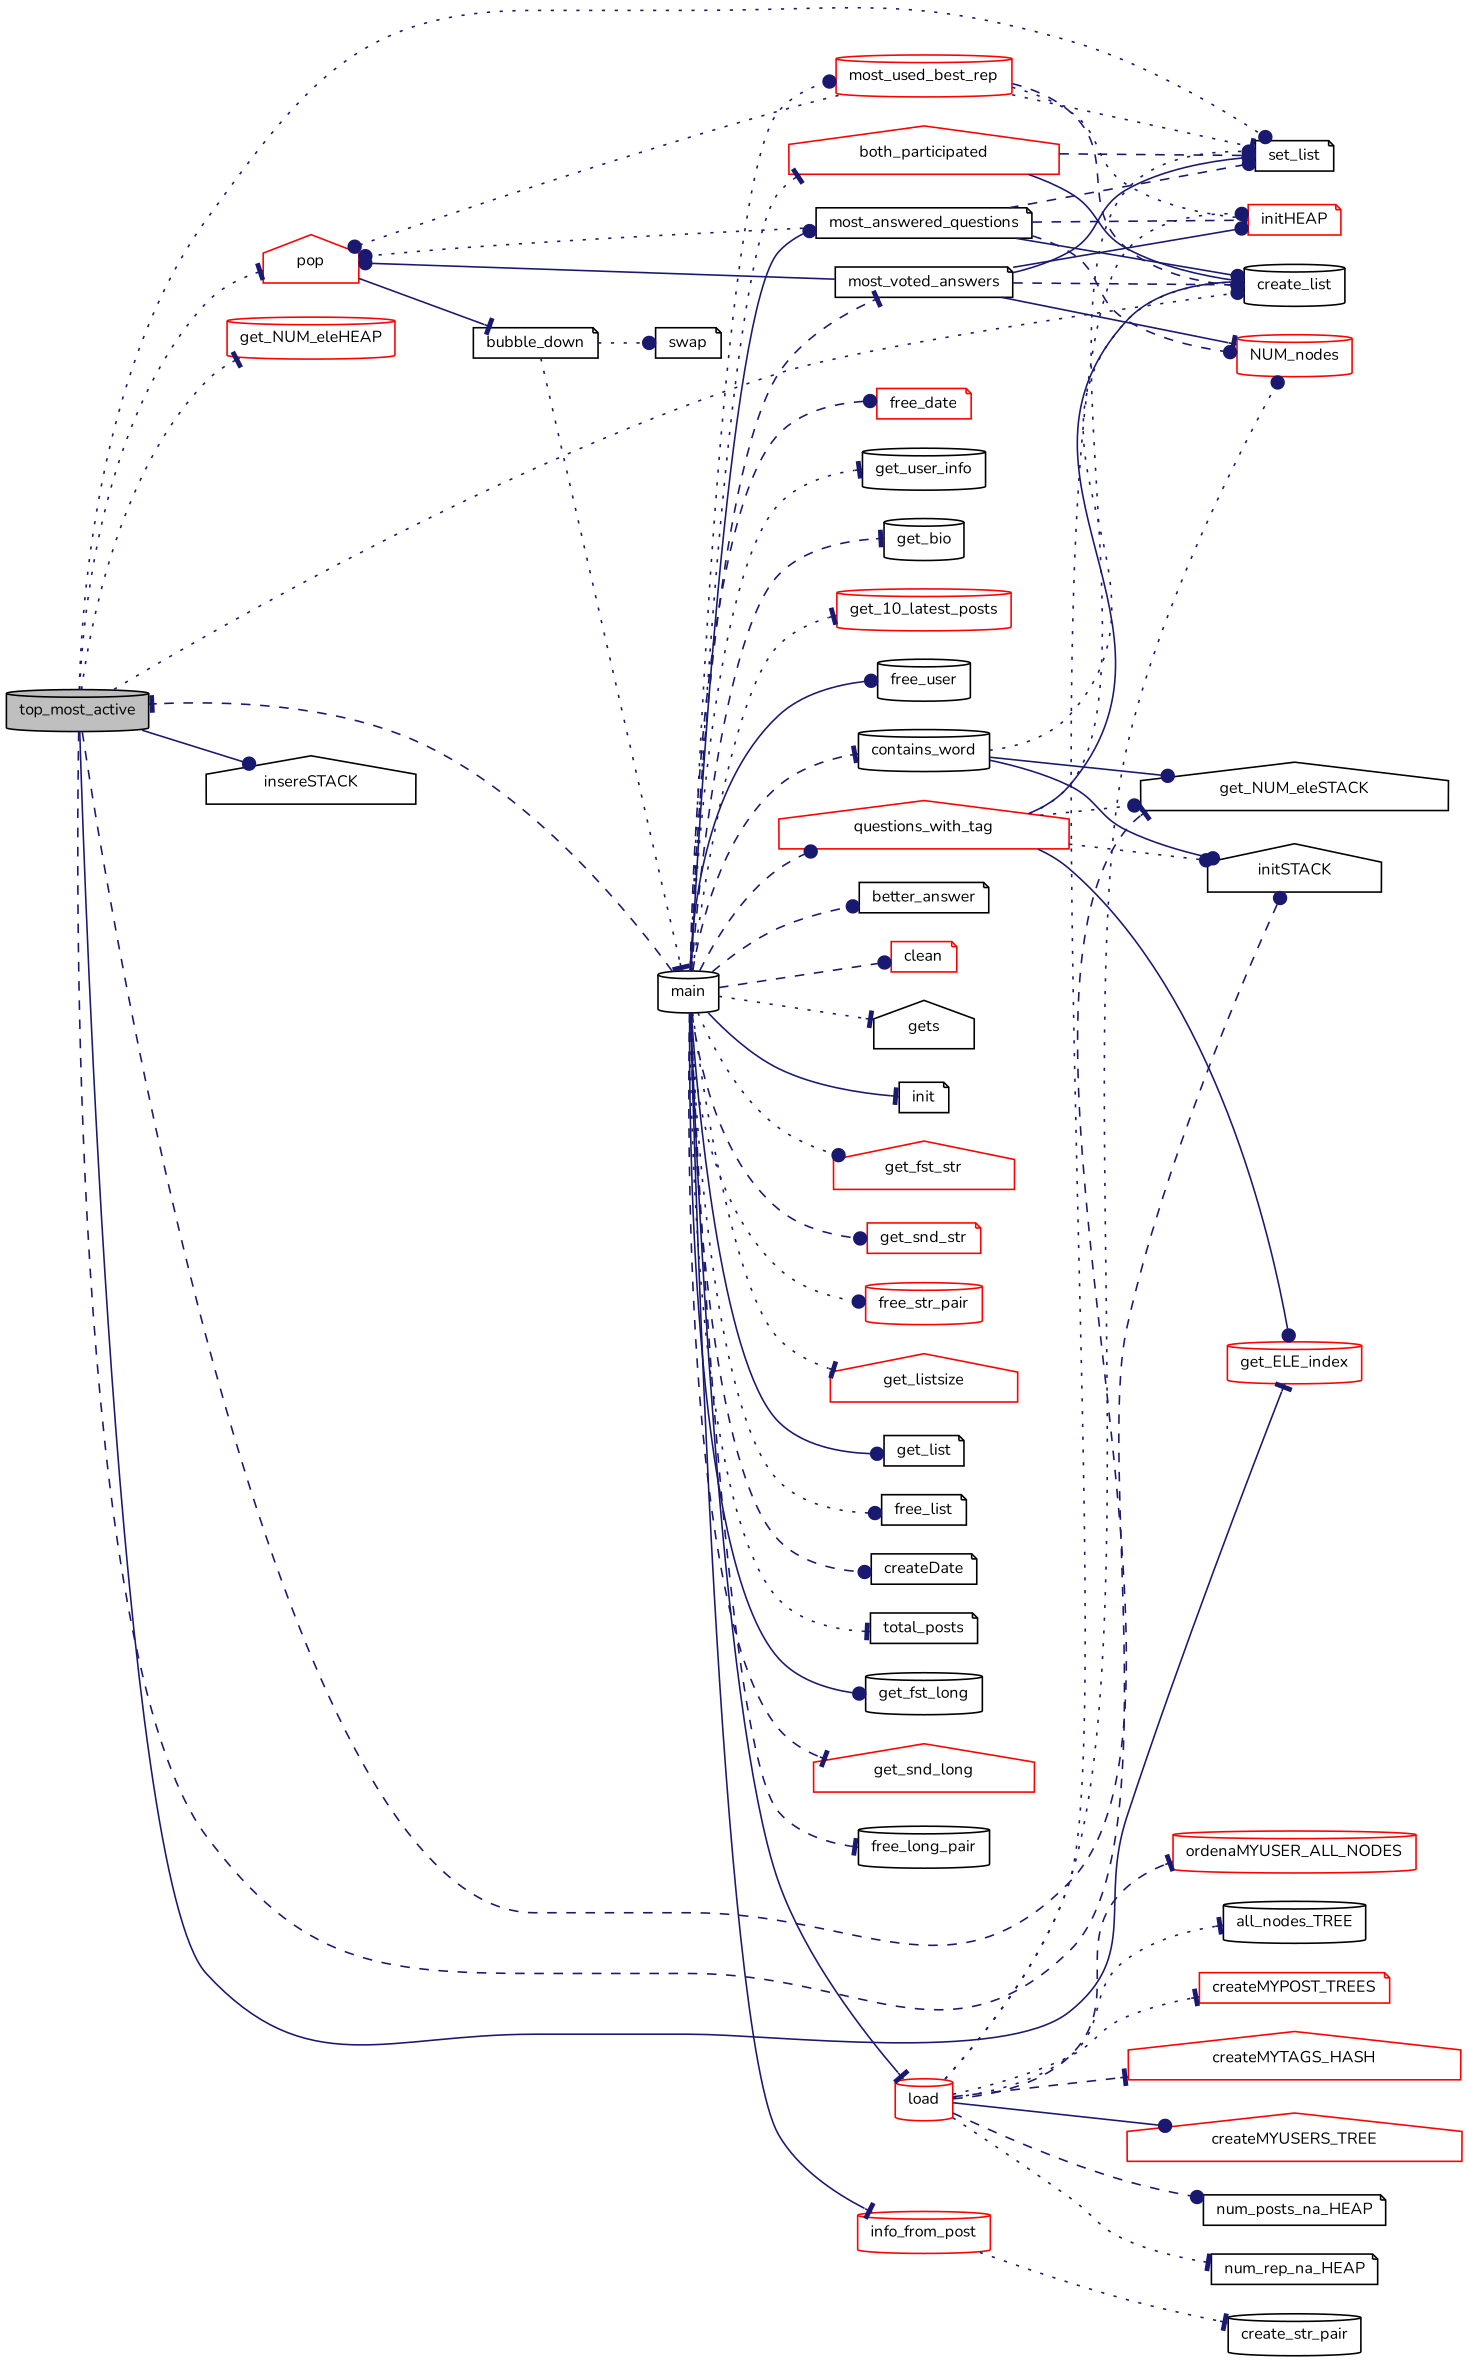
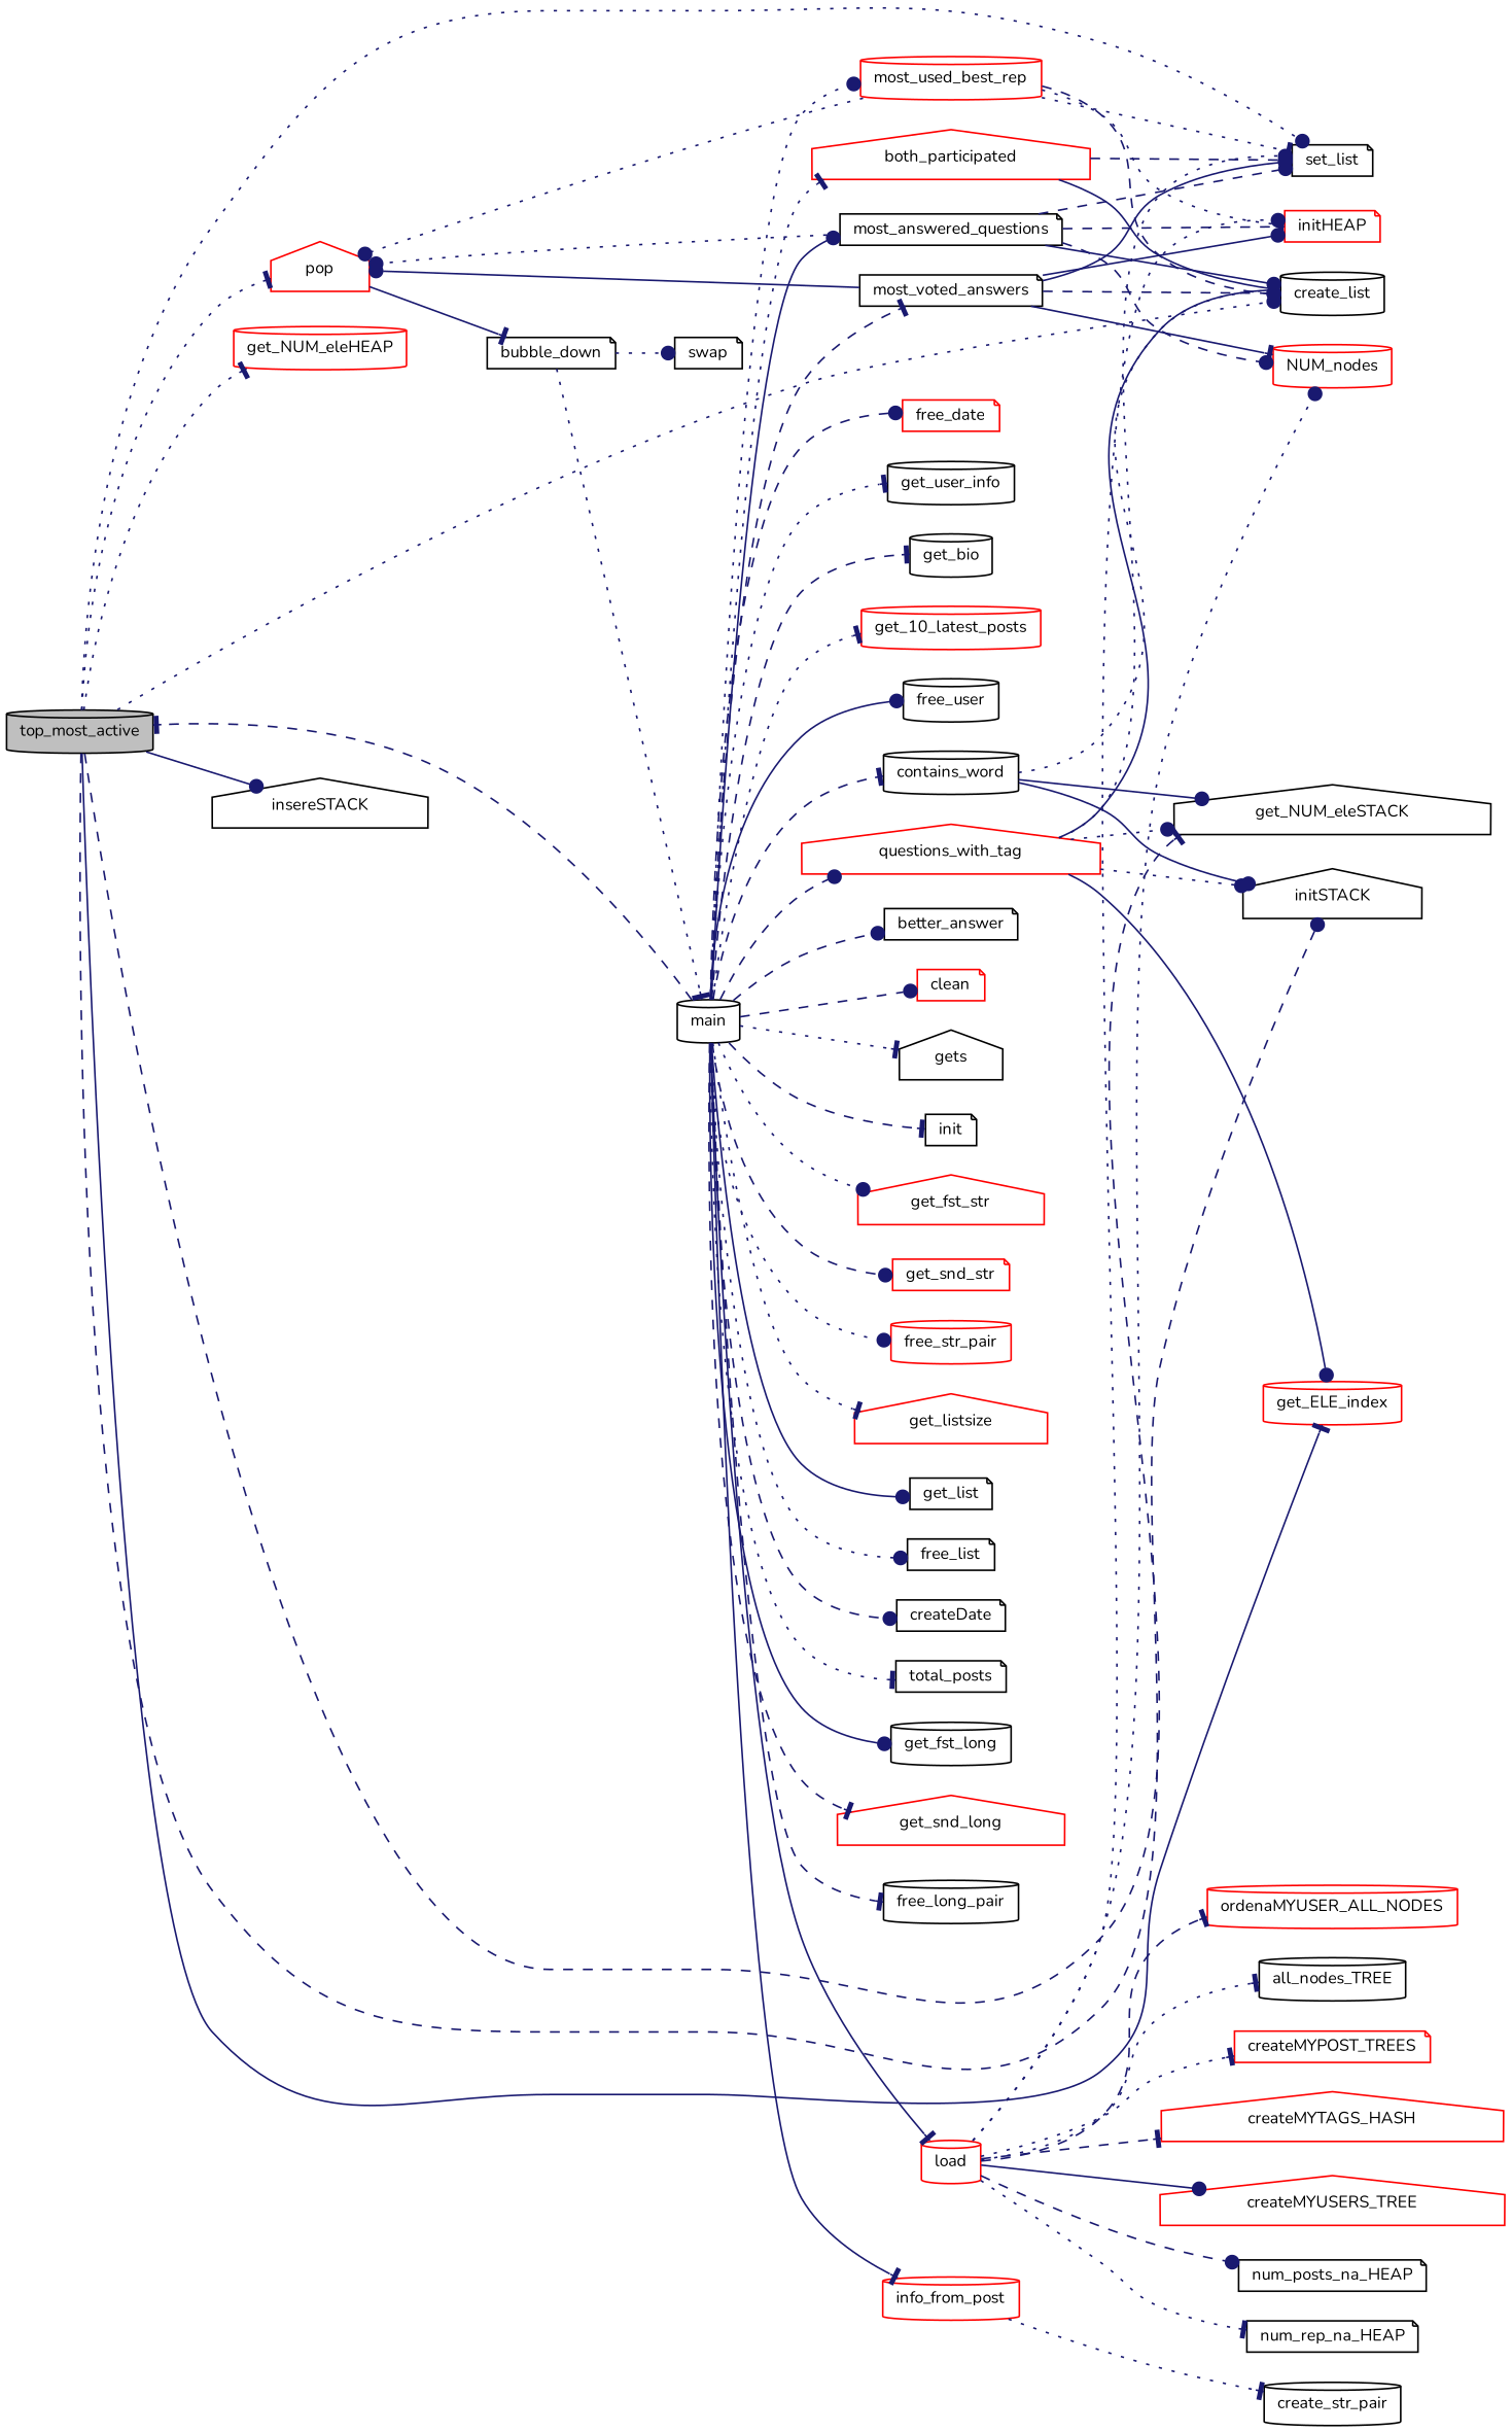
  digraph {
    fontname=Nunito
    rankdir=LR
    node [color=black fillcolor=white fontname=Nunito fontsize=10 shape=cylinder style=filled]
    edge [arrowhead=dot color=midnightblue fontname=Nunito fontsize=10 labelfontname=FreeSans labelfontsize=10 style=dotted]
    n1 [fillcolor=grey75 fontcolor=black height=0.2 label=top_most_active width=0.4]
    n2 [height=0.2 label=create_list width=0.4]
    n3 [color=red height=0.2 label=get_ELE_index width=0.4]
    n4 [color=red height=0.2 label=get_NUM_eleHEAP width=0.4]
    n5 [height=0.2 label=get_NUM_eleSTACK shape=house width=0.4]
    n6 [height=0.2 label=initSTACK shape=house width=0.4]
    n7 [height=0.2 label=insereSTACK shape=house width=0.4]
    n8 [color=red height=0.2 label=pop shape=house width=0.4]
    n9 [height=0.2 label=set_list shape=note width=0.4]
    n10 [height=0.2 label=bubble_down shape=note width=0.4]
    n11 [height=0.2 label=main width=0.4]
    n12 [height=0.2 label=swap shape=note width=0.4]
    n13 [height=0.2 label=gets shape=house width=0.4]
    n14 [height=0.2 label=init shape=note width=0.4]
    n15 [color=red height=0.2 label=load width=0.4]
    n16 [color=red height=0.2 label=info_from_post width=0.4]
    n17 [color=red height=0.2 label=get_fst_str shape=house width=0.4]
    n18 [color=red height=0.2 label=get_snd_str shape=note width=0.4]
    n19 [color=red height=0.2 label=free_str_pair width=0.4]
    n20 [color=red height=0.2 label=get_listsize shape=house width=0.4]
    n21 [height=0.2 label=get_list shape=note width=0.4]
    n22 [height=0.2 label=free_list shape=note width=0.4]
    n23 [height=0.2 label=createDate shape=note width=0.4]
    n24 [height=0.2 label=total_posts shape=note width=0.4]
    n25 [height=0.2 label=get_fst_long width=0.4]
    n26 [color=red height=0.2 label=get_snd_long shape=house width=0.4]
    n27 [height=0.2 label=free_long_pair width=0.4]
    n28 [color=red height=0.2 label=free_date shape=note width=0.4]
    n29 [color=red height=0.2 label=questions_with_tag shape=house width=0.4]
    n30 [height=0.2 label=get_user_info width=0.4]
    n31 [height=0.2 label=get_bio width=0.4]
    n32 [color=red height=0.2 label=get_10_latest_posts width=0.4]
    n33 [height=0.2 label=free_user width=0.4]
    n34 [height=0.2 label=most_voted_answers shape=note width=0.4]
    n35 [height=0.2 label=most_answered_questions shape=note width=0.4]
    n36 [height=0.2 label=contains_word width=0.4]
    n37 [color=red height=0.2 label=both_participated shape=house width=0.4]
    n38 [height=0.2 label=better_answer shape=note width=0.4]
    n39 [color=red height=0.2 label=most_used_best_rep width=0.4]
    n40 [color=red height=0.2 label=clean shape=note width=0.4]
    n41 [height=0.2 label=all_nodes_TREE width=0.4]
    n42 [color=red height=0.2 label=createMYPOST_TREES shape=note width=0.4]
    n43 [color=red height=0.2 label=createMYTAGS_HASH shape=house width=0.4]
    n44 [color=red height=0.2 label=createMYUSERS_TREE shape=house width=0.4]
    n45 [color=red height=0.2 label=initHEAP shape=note width=0.4]
    n46 [color=red height=0.2 label=NUM_nodes width=0.4]
    n47 [height=0.2 label=num_posts_na_HEAP shape=note width=0.4]
    n48 [height=0.2 label=num_rep_na_HEAP shape=note width=0.4]
    n49 [color=red height=0.2 label=ordenaMYUSER_ALL_NODES width=0.4]
    n50 [height=0.2 label=create_str_pair width=0.4]
    n1 -> n2
    n1 -> n3 [arrowhead=tee style=solid]
    n1 -> n4 [arrowhead=tee]
    n1 -> n5 [arrowhead=tee style=dashed]
    n1 -> n6 [style=dashed]
    n1 -> n7 [style=solid]
    n1 -> n8 [arrowhead=tee]
    n1 -> n9
    n8 -> n10 [arrowhead=tee style=solid]
    n10 -> n11 [arrowhead=tee]
    n10 -> n12
    n11 -> n1 [arrowhead=tee style=dashed]
    n11 -> n13 [arrowhead=tee]
-   n11 -> n14 [arrowhead=tee style=solid]
+   n11 -> n14 [arrowhead=tee style=dashed]
    n11 -> n15 [arrowhead=tee style=solid]
    n11 -> n16 [arrowhead=tee style=solid]
    n11 -> n17
    n11 -> n18 [style=dashed]
    n11 -> n19
    n11 -> n20 [arrowhead=tee]
    n11 -> n21 [style=solid]
    n11 -> n22
    n11 -> n23 [style=dashed]
    n11 -> n24 [arrowhead=tee]
    n11 -> n25 [style=solid]
    n11 -> n26 [arrowhead=tee style=dashed]
    n11 -> n27 [arrowhead=tee style=dashed]
    n11 -> n28 [style=dashed]
    n11 -> n29 [style=dashed]
    n11 -> n30 [arrowhead=tee]
    n11 -> n31 [arrowhead=tee style=dashed]
    n11 -> n32 [arrowhead=tee]
    n11 -> n33 [style=solid]
    n11 -> n34 [arrowhead=tee style=dashed]
    n11 -> n35 [style=solid]
    n11 -> n36 [arrowhead=tee style=dashed]
    n11 -> n37 [arrowhead=tee]
    n11 -> n38 [style=dashed]
    n11 -> n39
    n11 -> n40 [style=dashed]
    n15 -> n41 [arrowhead=tee]
    n15 -> n42 [arrowhead=tee]
    n15 -> n43 [arrowhead=tee style=dashed]
    n15 -> n44 [style=solid]
    n15 -> n45
    n15 -> n46
    n15 -> n47 [style=dashed]
    n15 -> n48 [arrowhead=tee]
    n15 -> n49 [arrowhead=tee style=dashed]
    n16 -> n50 [arrowhead=tee]
    n29 -> n2 [arrowhead=tee style=solid]
    n29 -> n3 [style=solid]
    n29 -> n5
    n29 -> n6
    n29 -> n9
    n34 -> n2 [style=dashed]
    n34 -> n8 [style=solid]
    n34 -> n9 [style=solid]
    n34 -> n45 [style=solid]
    n34 -> n46 [arrowhead=tee style=solid]
    n35 -> n2 [style=solid]
    n35 -> n8
    n35 -> n9 [style=dashed]
    n35 -> n45 [arrowhead=tee style=dashed]
    n35 -> n46 [style=dashed]
    n36 -> n2 [arrowhead=tee]
    n36 -> n5 [style=solid]
    n36 -> n6 [style=solid]
    n37 -> n2 [arrowhead=tee style=solid]
    n37 -> n9 [style=dashed]
    n39 -> n2 [style=dashed]
    n39 -> n8
    n39 -> n9 [arrowhead=tee]
    n39 -> n45 [arrowhead=tee]
  }
